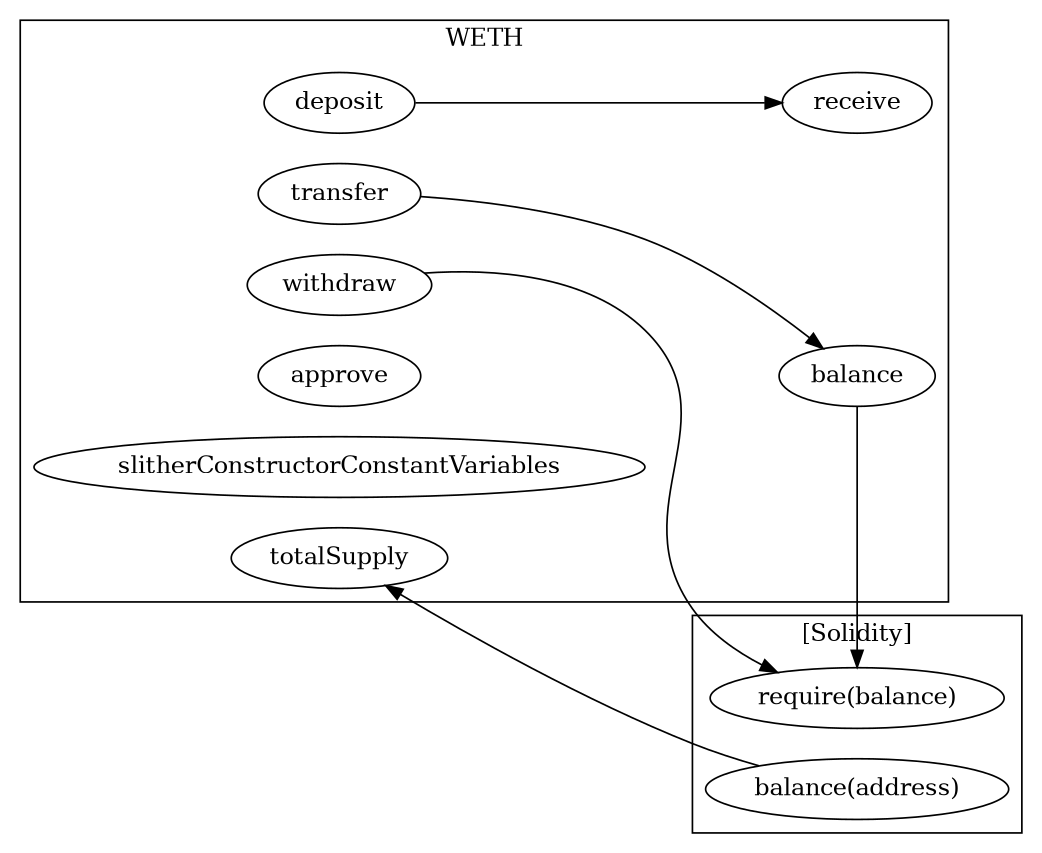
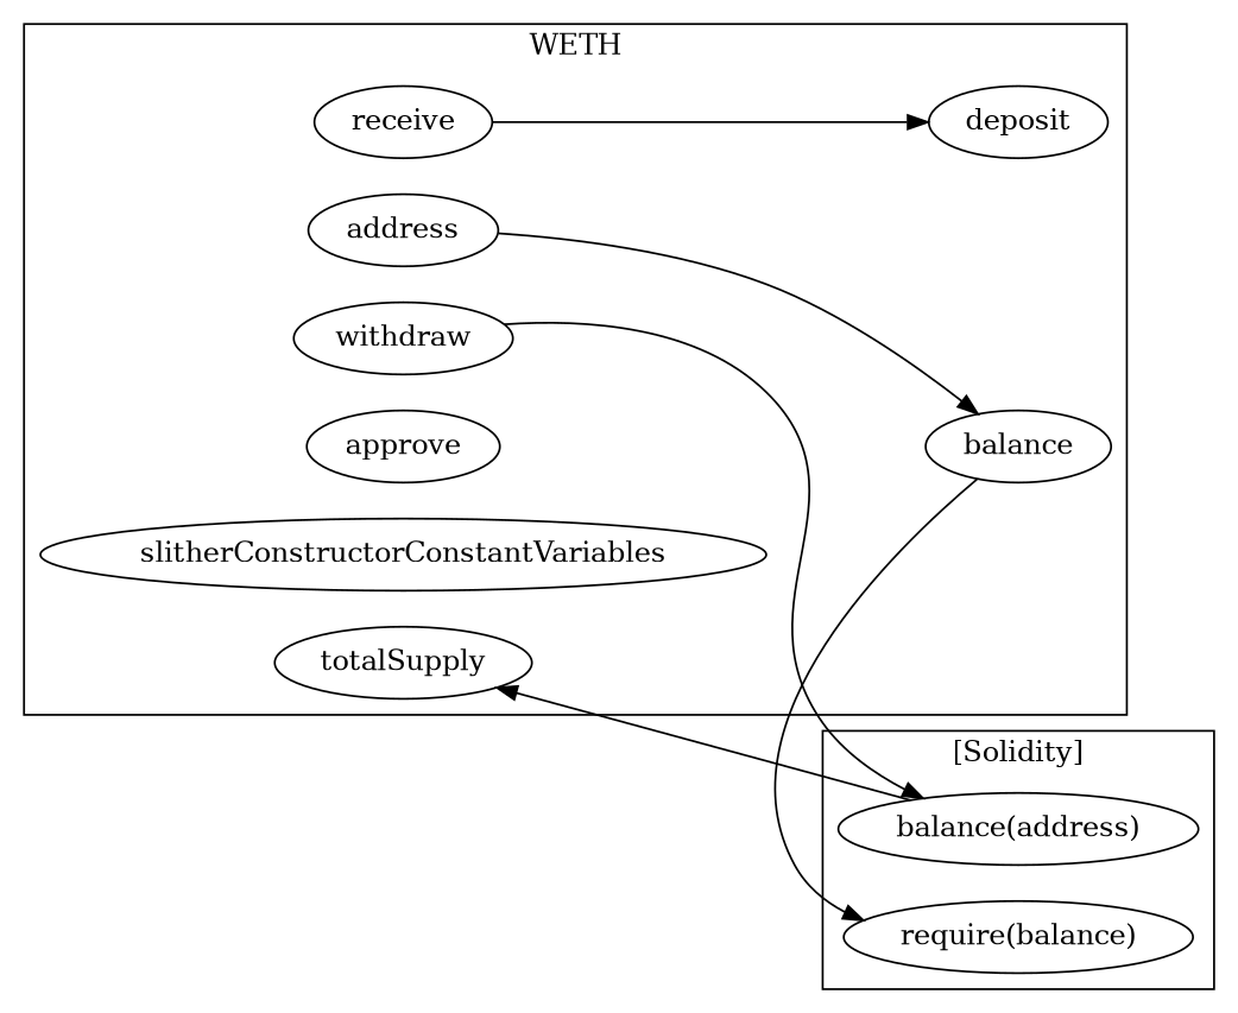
  strict digraph {
    rankdir=LR
    n1 [label=deposit]
    n2 [label=totalSupply]
    n3 [label=balance]
    n4 [label=receive]
    n5 [label=withdraw]
    n6 [label=approve]
    n7 [label=slitherConstructorConstantVariables]
-   n8 [label=transfer]
+   n8 [label=address]
    "balance(address)"
    n10 [label="require(balance)"]
    subgraph cluster_1 {
      label=WETH
      n1
      n2
      n3
      n4
      n5
      n6
      n7
      n8
    }
    subgraph cluster_2 {
      label="[Solidity]"
      "balance(address)"
      n10
    }
    n3 -> n10
-   n1 -> n4
-   n5 -> n10
+   n4 -> n1
+   n5 -> "balance(address)"
    n8 -> n3
    "balance(address)" -> n2
  }
